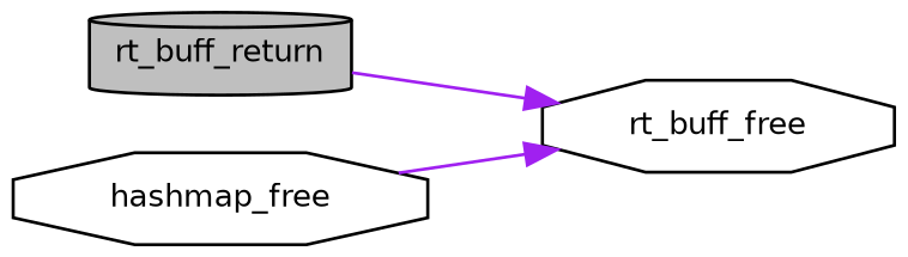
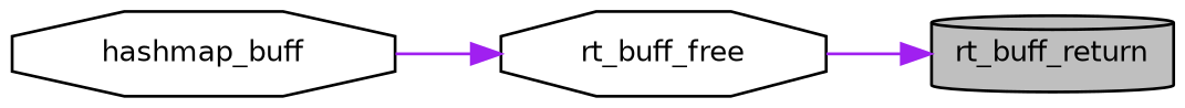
  digraph {
    rankdir=RL
    node [color=black fillcolor=white fontname=Helvetica fontsize=10 shape=octagon style=filled]
    edge [color=purple dir=back fontname=Helvetica fontsize=10 labelfontname=Helvetica labelfontsize=10 style=solid]
    n1 [fillcolor=grey75 fontcolor=black height=0.2 label=rt_buff_return shape=cylinder width=0.4]
    n2 [height=0.2 label=rt_buff_free width=0.4]
-   n3 [height=0.2 label=hashmap_free width=0.4]
-   n2 -> n1
+   n3 [height=0.2 label=hashmap_buff width=0.4]
+   n1 -> n2
    n2 -> n3
  }
